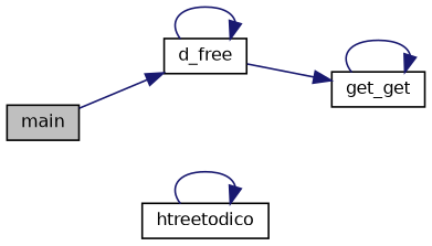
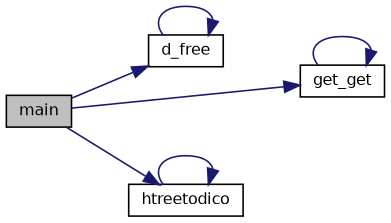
  digraph {
    rankdir=LR
    node [color=black fillcolor=white fontname=Helvetica fontsize=10 shape=record style=filled]
    edge [color=midnightblue fontname=Helvetica fontsize=10 labelfontname=Helvetica labelfontsize=10 style=solid]
    n1 [fillcolor=grey75 fontcolor=black height=0.2 label=main width=0.4]
    n2 [height=0.2 label=d_free width=0.4]
    n3 [height=0.2 label=get_get width=0.4]
    n4 [height=0.2 label=htreetodico width=0.4]
    n1 -> n2
-   n2 -> n3
+   n1 -> n3
+   n1 -> n4
    n2 -> n2
    n3 -> n3
    n4 -> n4
  }
